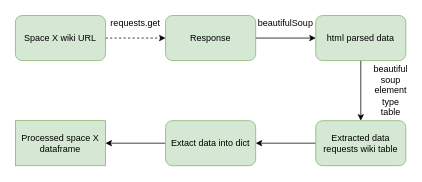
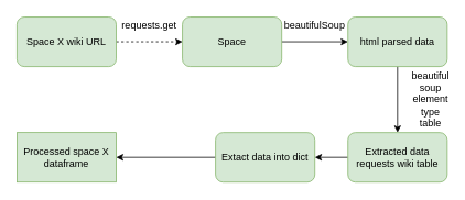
  <mxCell id="0" />
  <mxCell id="1" parent="0" />
  <mxCell id="2" value="" style="edgeStyle=orthogonalEdgeStyle;rounded=0;orthogonalLoop=1;jettySize=auto;html=1;dashed=1;" edge="1" parent="1" source="3" target="5"><mxGeometry relative="1" as="geometry" /></mxCell>
  <mxCell id="3" value="Space X wiki URL" style="rounded=1;whiteSpace=wrap;html=1;fillColor=#d5e8d4;strokeColor=#82b366;" vertex="1" parent="1"><mxGeometry x="20" y="20" width="120" height="60" as="geometry" /></mxCell>
  <mxCell id="4" value="" style="edgeStyle=orthogonalEdgeStyle;rounded=0;orthogonalLoop=1;jettySize=auto;html=1;" edge="1" parent="1" source="5" target="7"><mxGeometry relative="1" as="geometry" /></mxCell>
- <mxCell id="5" value="Response" style="rounded=1;whiteSpace=wrap;html=1;fillColor=#d5e8d4;strokeColor=#82b366;" vertex="1" parent="1"><mxGeometry x="220" y="20" width="120" height="60" as="geometry" /></mxCell>
+ <mxCell id="5" value="Space" style="rounded=1;whiteSpace=wrap;html=1;fillColor=#d5e8d4;strokeColor=#82b366;" vertex="1" parent="1"><mxGeometry x="220" y="20" width="120" height="60" as="geometry" /></mxCell>
  <mxCell id="6" value="" style="edgeStyle=orthogonalEdgeStyle;rounded=0;orthogonalLoop=1;jettySize=auto;html=1;" edge="1" parent="1" source="7" target="9"><mxGeometry relative="1" as="geometry" /></mxCell>
  <mxCell id="7" value="html parsed data" style="rounded=1;whiteSpace=wrap;html=1;fillColor=#d5e8d4;strokeColor=#82b366;" vertex="1" parent="1"><mxGeometry x="420" y="20" width="120" height="60" as="geometry" /></mxCell>
  <mxCell id="8" value="" style="edgeStyle=orthogonalEdgeStyle;rounded=0;orthogonalLoop=1;jettySize=auto;html=1;" edge="1" parent="1" source="9" target="11"><mxGeometry relative="1" as="geometry" /></mxCell>
  <mxCell id="9" value="Extracted data requests wiki table" style="rounded=1;whiteSpace=wrap;html=1;fillColor=#d5e8d4;strokeColor=#82b366;" vertex="1" parent="1"><mxGeometry x="420" y="160" width="120" height="60" as="geometry" /></mxCell>
  <mxCell id="10" value="" style="edgeStyle=orthogonalEdgeStyle;rounded=0;orthogonalLoop=1;jettySize=auto;html=1;" edge="1" parent="1" source="11" target="12"><mxGeometry relative="1" as="geometry" /></mxCell>
- <mxCell id="11" value="Extact data into dict" style="rounded=1;whiteSpace=wrap;html=1;fillColor=#d5e8d4;strokeColor=#82b366;" vertex="1" parent="1"><mxGeometry x="220" y="160" width="120" height="60" as="geometry" /></mxCell>
+ <mxCell id="11" value="Extact data into dict" style="rounded=1;whiteSpace=wrap;html=1;fillColor=#d5e8d4;strokeColor=#82b366;" vertex="1" parent="1"><mxGeometry x="260" y="160" width="120" height="60" as="geometry" /></mxCell>
  <mxCell id="12" value="Processed space X dataframe" style="whiteSpace=wrap;html=1;fillColor=#d5e8d4;strokeColor=#82b366;rounded=0;" vertex="1" parent="1"><mxGeometry x="20" y="160" width="120" height="60" as="geometry" /></mxCell>
  <mxCell id="13" value="requests.get" style="text;html=1;strokeColor=none;fillColor=none;align=center;verticalAlign=middle;whiteSpace=wrap;rounded=0;" vertex="1" parent="1"><mxGeometry x="160" y="20" width="40" height="20" as="geometry" /></mxCell>
  <mxCell id="14" value="beautifulSoup" style="text;html=1;strokeColor=none;fillColor=none;align=center;verticalAlign=middle;whiteSpace=wrap;rounded=0;" vertex="1" parent="1"><mxGeometry x="360" y="20" width="40" height="20" as="geometry" /></mxCell>
  <mxCell id="15" value="beautiful soup element type table " style="text;html=1;strokeColor=none;fillColor=none;align=center;verticalAlign=middle;whiteSpace=wrap;rounded=0;" vertex="1" parent="1"><mxGeometry x="500" y="110" width="40" height="20" as="geometry" /></mxCell>
